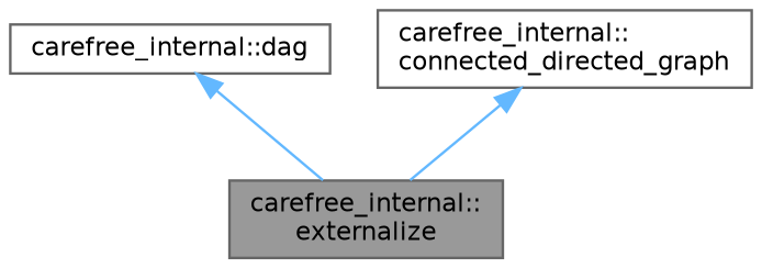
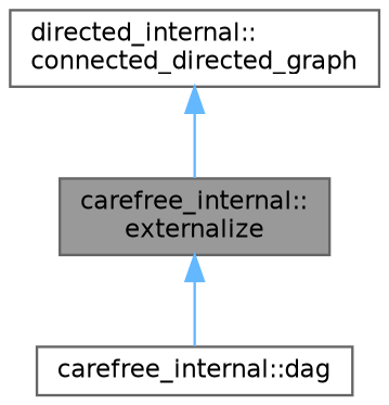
  digraph {
    rankdir=TB
    node [color=grey40 fillcolor=white fontname=Helvetica fontsize=10 shape=box style=filled]
    edge [color=steelblue1 dir=back fontname=Helvetica fontsize=10 labelfontname=Helvetica labelfontsize=10 style=solid]
    n1 [color=gray40 fillcolor=grey60 fontcolor=black height=0.2 label="carefree_internal::\lexternalize" width=0.4]
    n2 [height=0.2 label="carefree_internal::dag" width=0.4]
-   n3 [height=0.2 label="carefree_internal::\lconnected_directed_graph" width=0.4]
-   n2 -> n1
+   n3 [height=0.2 label="directed_internal::\lconnected_directed_graph" width=0.4]
+   n1 -> n2
    n3 -> n1
  }
